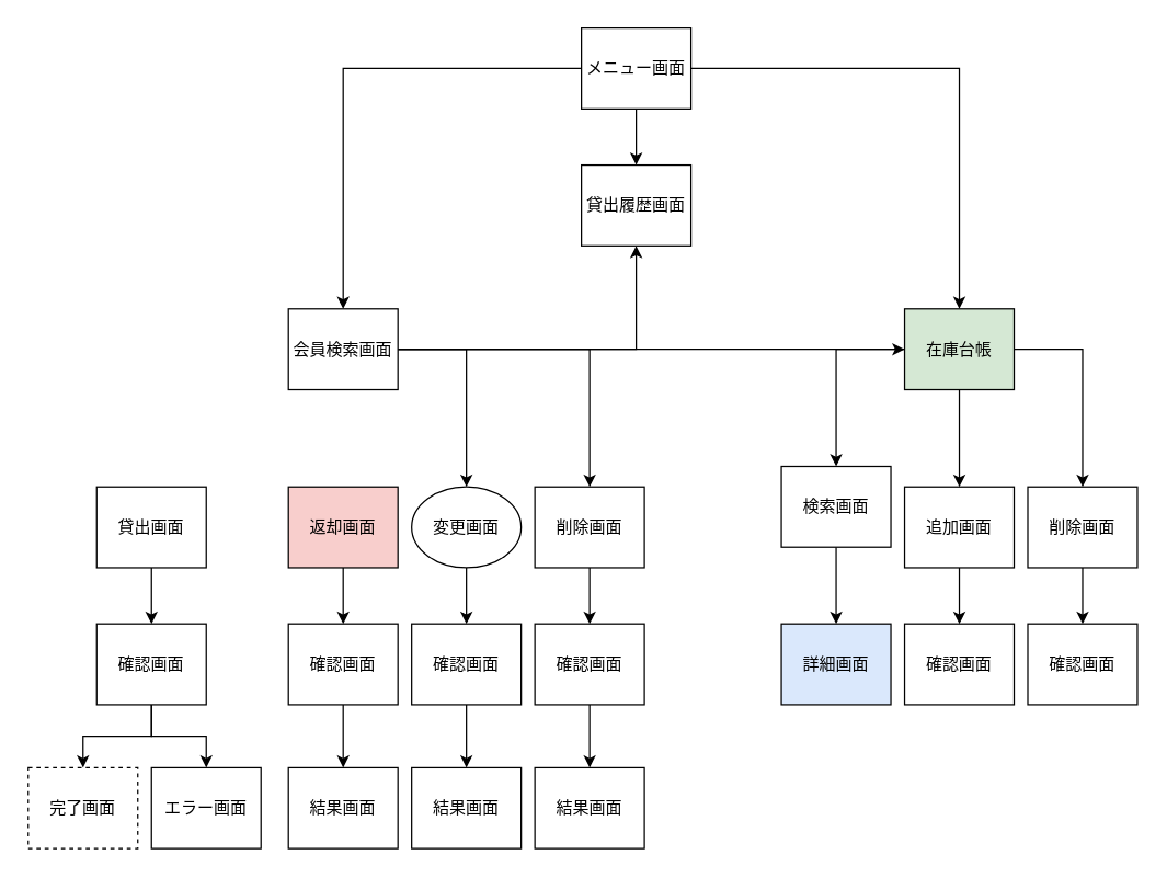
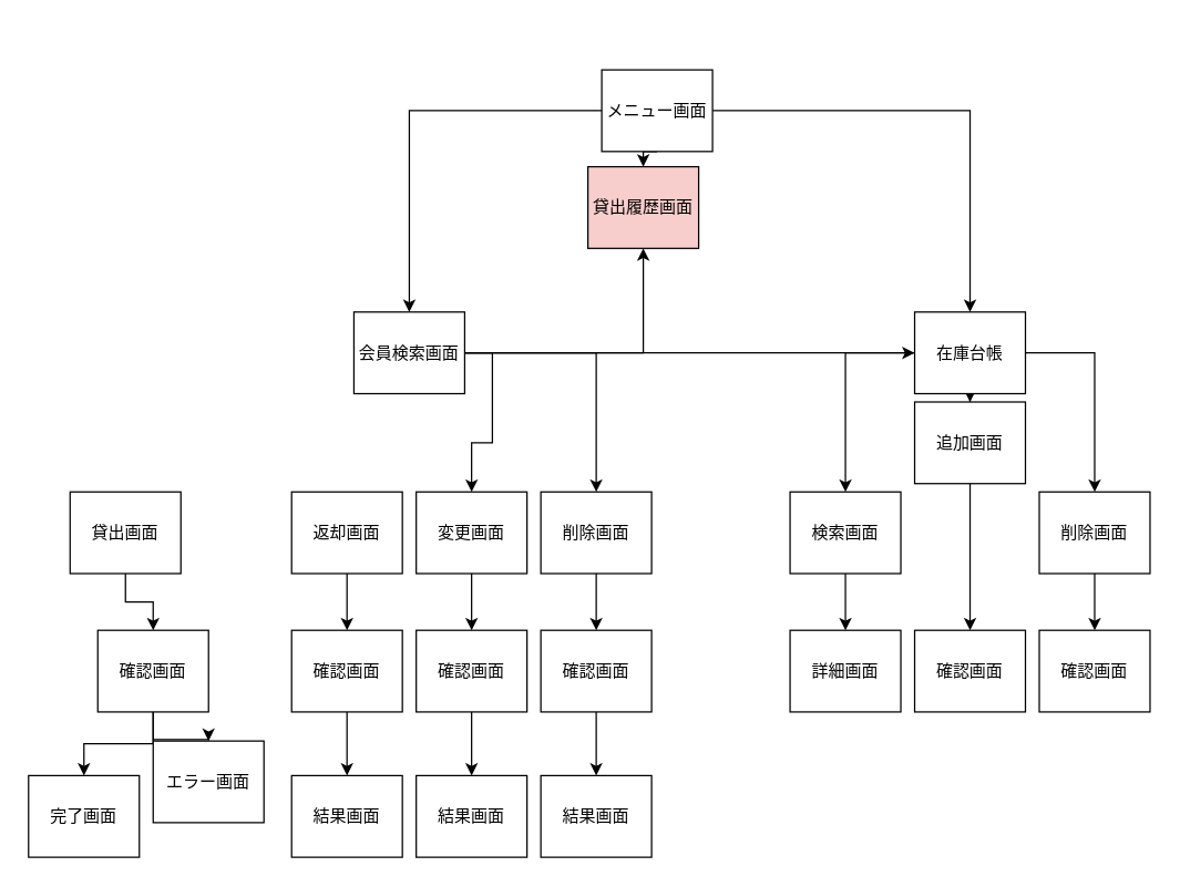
  <mxCell id="0" />
  <mxCell id="1" parent="0" />
  <mxCell id="2" style="edgeStyle=orthogonalEdgeStyle;rounded=0;orthogonalLoop=1;jettySize=auto;html=1;" edge="1" parent="1" source="5" target="21"><mxGeometry relative="1" as="geometry" /></mxCell>
  <mxCell id="3" style="edgeStyle=orthogonalEdgeStyle;rounded=0;orthogonalLoop=1;jettySize=auto;html=1;entryX=0.5;entryY=0;entryDx=0;entryDy=0;" edge="1" parent="1" source="5" target="19"><mxGeometry relative="1" as="geometry" /></mxCell>
  <mxCell id="4" style="edgeStyle=orthogonalEdgeStyle;rounded=0;orthogonalLoop=1;jettySize=auto;html=1;entryX=0.5;entryY=0;entryDx=0;entryDy=0;" edge="1" parent="1" source="5" target="12"><mxGeometry relative="1" as="geometry" /></mxCell>
- <mxCell id="5" value="在庫台帳" style="rounded=0;whiteSpace=wrap;html=1;fillColor=#d5e8d4;" vertex="1" parent="1"><mxGeometry x="660" y="225" width="80" height="59" as="geometry" /></mxCell>
- <mxCell id="6" value="貸出履歴画面" style="rounded=0;whiteSpace=wrap;html=1;" vertex="1" parent="1"><mxGeometry x="424" y="120" width="80" height="59" as="geometry" /></mxCell>
+ <mxCell id="5" value="在庫台帳" style="rounded=0;whiteSpace=wrap;html=1;" vertex="1" parent="1"><mxGeometry x="660" y="225" width="80" height="59" as="geometry" /></mxCell>
+ <mxCell id="6" value="貸出履歴画面" style="rounded=0;whiteSpace=wrap;html=1;fillColor=#f8cecc;" vertex="1" parent="1"><mxGeometry x="424" y="120" width="80" height="59" as="geometry" /></mxCell>
  <mxCell id="7" style="edgeStyle=orthogonalEdgeStyle;rounded=0;orthogonalLoop=1;jettySize=auto;html=1;exitX=0.5;exitY=1;exitDx=0;exitDy=0;entryX=0.5;entryY=0;entryDx=0;entryDy=0;" edge="1" parent="1" source="10" target="6"><mxGeometry relative="1" as="geometry" /></mxCell>
  <mxCell id="8" style="edgeStyle=orthogonalEdgeStyle;rounded=0;orthogonalLoop=1;jettySize=auto;html=1;entryX=0.5;entryY=0;entryDx=0;entryDy=0;" edge="1" parent="1" source="10" target="17"><mxGeometry relative="1" as="geometry" /></mxCell>
  <mxCell id="9" style="edgeStyle=orthogonalEdgeStyle;rounded=0;orthogonalLoop=1;jettySize=auto;html=1;entryX=0.5;entryY=0;entryDx=0;entryDy=0;" edge="1" parent="1" source="10" target="5"><mxGeometry relative="1" as="geometry" /></mxCell>
- <mxCell id="10" value="メニュー画面" style="rounded=0;whiteSpace=wrap;html=1;" vertex="1" parent="1"><mxGeometry x="424" y="20" width="80" height="59" as="geometry" /></mxCell>
+ <mxCell id="10" value="メニュー画面" style="rounded=0;whiteSpace=wrap;html=1;" vertex="1" parent="1"><mxGeometry x="434" y="50" width="80" height="59" as="geometry" /></mxCell>
  <mxCell id="11" value="" style="edgeStyle=orthogonalEdgeStyle;rounded=0;orthogonalLoop=1;jettySize=auto;html=1;" edge="1" parent="1" source="12" target="22"><mxGeometry relative="1" as="geometry" /></mxCell>
- <mxCell id="12" value="追加画面" style="rounded=0;whiteSpace=wrap;html=1;" vertex="1" parent="1"><mxGeometry x="660" y="355" width="80" height="59" as="geometry" /></mxCell>
+ <mxCell id="12" value="追加画面" style="rounded=0;whiteSpace=wrap;html=1;" vertex="1" parent="1"><mxGeometry x="660" y="290" width="80" height="59" as="geometry" /></mxCell>
  <mxCell id="13" style="edgeStyle=orthogonalEdgeStyle;rounded=0;orthogonalLoop=1;jettySize=auto;html=1;entryX=0.5;entryY=0;entryDx=0;entryDy=0;" edge="1" parent="1" source="17" target="41"><mxGeometry relative="1" as="geometry"><Array as="points"><mxPoint x="430" y="255" /></Array></mxGeometry></mxCell>
  <mxCell id="14" style="edgeStyle=orthogonalEdgeStyle;rounded=0;orthogonalLoop=1;jettySize=auto;html=1;" edge="1" parent="1" source="17" target="6"><mxGeometry relative="1" as="geometry" /></mxCell>
  <mxCell id="15" style="edgeStyle=orthogonalEdgeStyle;rounded=0;orthogonalLoop=1;jettySize=auto;html=1;" edge="1" parent="1" source="17" target="5"><mxGeometry relative="1" as="geometry" /></mxCell>
  <mxCell id="16" style="edgeStyle=orthogonalEdgeStyle;rounded=0;orthogonalLoop=1;jettySize=auto;html=1;exitX=1;exitY=0.5;exitDx=0;exitDy=0;entryX=0.5;entryY=0;entryDx=0;entryDy=0;" edge="1" parent="1" source="17" target="30"><mxGeometry relative="1" as="geometry" /></mxCell>
- <mxCell id="17" value="会員検索画面" style="rounded=0;whiteSpace=wrap;html=1;" vertex="1" parent="1"><mxGeometry x="210" y="225" width="80" height="59" as="geometry" /></mxCell>
+ <mxCell id="17" value="会員検索画面" style="rounded=0;whiteSpace=wrap;html=1;" vertex="1" parent="1"><mxGeometry x="255" y="225" width="80" height="59" as="geometry" /></mxCell>
  <mxCell id="18" value="" style="edgeStyle=orthogonalEdgeStyle;rounded=0;orthogonalLoop=1;jettySize=auto;html=1;" edge="1" parent="1" source="19" target="23"><mxGeometry relative="1" as="geometry" /></mxCell>
  <mxCell id="19" value="削除画面" style="rounded=0;whiteSpace=wrap;html=1;" vertex="1" parent="1"><mxGeometry x="750" y="355" width="80" height="59" as="geometry" /></mxCell>
  <mxCell id="20" value="" style="edgeStyle=orthogonalEdgeStyle;rounded=0;orthogonalLoop=1;jettySize=auto;html=1;" edge="1" parent="1" source="21" target="24"><mxGeometry relative="1" as="geometry" /></mxCell>
- <mxCell id="21" value="検索画面" style="rounded=0;whiteSpace=wrap;html=1;" vertex="1" parent="1"><mxGeometry x="570" y="340" width="80" height="59" as="geometry" /></mxCell>
+ <mxCell id="21" value="検索画面" style="rounded=0;whiteSpace=wrap;html=1;" vertex="1" parent="1"><mxGeometry x="570" y="355" width="80" height="59" as="geometry" /></mxCell>
  <mxCell id="22" value="確認画面" style="rounded=0;whiteSpace=wrap;html=1;" vertex="1" parent="1"><mxGeometry x="660" y="455" width="80" height="59" as="geometry" /></mxCell>
  <mxCell id="23" value="確認画面" style="rounded=0;whiteSpace=wrap;html=1;" vertex="1" parent="1"><mxGeometry x="750" y="455" width="80" height="59" as="geometry" /></mxCell>
- <mxCell id="24" value="詳細画面" style="rounded=0;whiteSpace=wrap;html=1;fillColor=#dae8fc;" vertex="1" parent="1"><mxGeometry x="570" y="455" width="80" height="59" as="geometry" /></mxCell>
+ <mxCell id="24" value="詳細画面" style="rounded=0;whiteSpace=wrap;html=1;" vertex="1" parent="1"><mxGeometry x="570" y="455" width="80" height="59" as="geometry" /></mxCell>
  <mxCell id="25" value="" style="edgeStyle=orthogonalEdgeStyle;rounded=0;orthogonalLoop=1;jettySize=auto;html=1;" edge="1" parent="1" source="26" target="35"><mxGeometry relative="1" as="geometry" /></mxCell>
- <mxCell id="26" value="貸出画面" style="rounded=0;whiteSpace=wrap;html=1;" vertex="1" parent="1"><mxGeometry x="70" y="355" width="80" height="59" as="geometry" /></mxCell>
+ <mxCell id="26" value="貸出画面" style="rounded=0;whiteSpace=wrap;html=1;" vertex="1" parent="1"><mxGeometry x="50" y="355" width="80" height="59" as="geometry" /></mxCell>
  <mxCell id="27" value="" style="edgeStyle=orthogonalEdgeStyle;rounded=0;orthogonalLoop=1;jettySize=auto;html=1;" edge="1" parent="1" source="28" target="37"><mxGeometry relative="1" as="geometry" /></mxCell>
- <mxCell id="28" value="返却画面" style="rounded=0;whiteSpace=wrap;html=1;fillColor=#f8cecc;" vertex="1" parent="1"><mxGeometry x="210" y="355" width="80" height="59" as="geometry" /></mxCell>
+ <mxCell id="28" value="返却画面" style="rounded=0;whiteSpace=wrap;html=1;" vertex="1" parent="1"><mxGeometry x="210" y="355" width="80" height="59" as="geometry" /></mxCell>
  <mxCell id="29" value="" style="edgeStyle=orthogonalEdgeStyle;rounded=0;orthogonalLoop=1;jettySize=auto;html=1;" edge="1" parent="1" source="30" target="39"><mxGeometry relative="1" as="geometry" /></mxCell>
- <mxCell id="30" value="変更画面" style="ellipse;whiteSpace=wrap;html=1;" vertex="1" parent="1"><mxGeometry x="300" y="355" width="80" height="59" as="geometry" /></mxCell>
+ <mxCell id="30" value="変更画面" style="rounded=0;whiteSpace=wrap;html=1;" vertex="1" parent="1"><mxGeometry x="300" y="355" width="80" height="59" as="geometry" /></mxCell>
  <mxCell id="31" value="" style="edgeStyle=orthogonalEdgeStyle;rounded=0;orthogonalLoop=1;jettySize=auto;html=1;" edge="1" parent="1" source="32" target="46"><mxGeometry relative="1" as="geometry" /></mxCell>
  <mxCell id="32" value="確認画面" style="rounded=0;whiteSpace=wrap;html=1;" vertex="1" parent="1"><mxGeometry x="390" y="455" width="80" height="59" as="geometry" /></mxCell>
  <mxCell id="33" style="edgeStyle=orthogonalEdgeStyle;rounded=0;orthogonalLoop=1;jettySize=auto;html=1;entryX=0.5;entryY=0;entryDx=0;entryDy=0;" edge="1" parent="1" source="35" target="43"><mxGeometry relative="1" as="geometry" /></mxCell>
  <mxCell id="34" style="edgeStyle=orthogonalEdgeStyle;rounded=0;orthogonalLoop=1;jettySize=auto;html=1;entryX=0.5;entryY=0;entryDx=0;entryDy=0;" edge="1" parent="1" source="35" target="44"><mxGeometry relative="1" as="geometry" /></mxCell>
  <mxCell id="35" value="確認画面" style="rounded=0;whiteSpace=wrap;html=1;" vertex="1" parent="1"><mxGeometry x="70" y="455" width="80" height="59" as="geometry" /></mxCell>
  <mxCell id="36" value="" style="edgeStyle=orthogonalEdgeStyle;rounded=0;orthogonalLoop=1;jettySize=auto;html=1;" edge="1" parent="1" source="37" target="42"><mxGeometry relative="1" as="geometry" /></mxCell>
  <mxCell id="37" value="確認画面" style="rounded=0;whiteSpace=wrap;html=1;" vertex="1" parent="1"><mxGeometry x="210" y="455" width="80" height="59" as="geometry" /></mxCell>
  <mxCell id="38" value="" style="edgeStyle=orthogonalEdgeStyle;rounded=0;orthogonalLoop=1;jettySize=auto;html=1;" edge="1" parent="1" source="39" target="45"><mxGeometry relative="1" as="geometry" /></mxCell>
  <mxCell id="39" value="確認画面" style="rounded=0;whiteSpace=wrap;html=1;" vertex="1" parent="1"><mxGeometry x="300" y="455" width="80" height="59" as="geometry" /></mxCell>
  <mxCell id="40" value="" style="edgeStyle=orthogonalEdgeStyle;rounded=0;orthogonalLoop=1;jettySize=auto;html=1;" edge="1" parent="1" source="41" target="32"><mxGeometry relative="1" as="geometry" /></mxCell>
  <mxCell id="41" value="削除画面" style="rounded=0;whiteSpace=wrap;html=1;" vertex="1" parent="1"><mxGeometry x="390" y="355" width="80" height="59" as="geometry" /></mxCell>
  <mxCell id="42" value="結果画面" style="rounded=0;whiteSpace=wrap;html=1;" vertex="1" parent="1"><mxGeometry x="210" y="560" width="80" height="59" as="geometry" /></mxCell>
- <mxCell id="43" value="完了画面" style="rounded=0;whiteSpace=wrap;html=1;dashed=1;" vertex="1" parent="1"><mxGeometry x="20" y="560" width="80" height="59" as="geometry" /></mxCell>
- <mxCell id="44" value="エラー画面" style="rounded=0;whiteSpace=wrap;html=1;" vertex="1" parent="1"><mxGeometry x="110" y="560" width="80" height="59" as="geometry" /></mxCell>
+ <mxCell id="43" value="完了画面" style="rounded=0;whiteSpace=wrap;html=1;" vertex="1" parent="1"><mxGeometry x="20" y="560" width="80" height="59" as="geometry" /></mxCell>
+ <mxCell id="44" value="エラー画面" style="rounded=0;whiteSpace=wrap;html=1;" vertex="1" parent="1"><mxGeometry x="110" y="535" width="80" height="59" as="geometry" /></mxCell>
  <mxCell id="45" value="結果画面" style="rounded=0;whiteSpace=wrap;html=1;" vertex="1" parent="1"><mxGeometry x="300" y="560" width="80" height="59" as="geometry" /></mxCell>
  <mxCell id="46" value="結果画面" style="rounded=0;whiteSpace=wrap;html=1;" vertex="1" parent="1"><mxGeometry x="390" y="560" width="80" height="59" as="geometry" /></mxCell>
